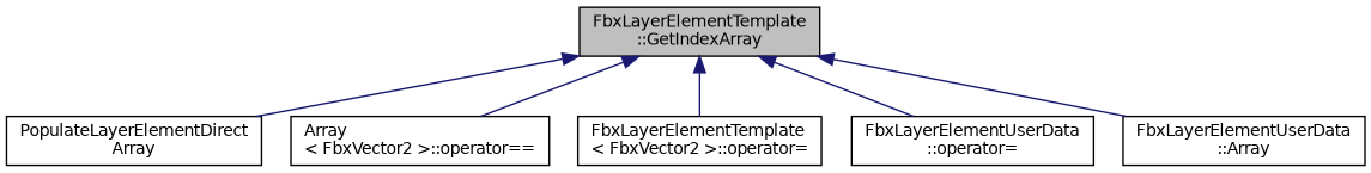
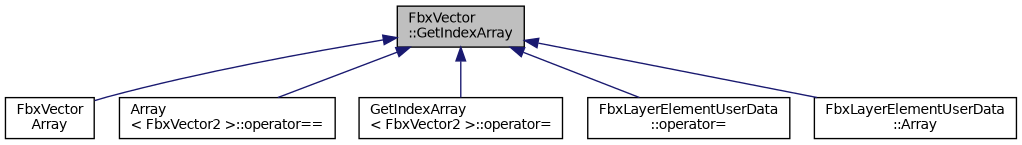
  digraph {
    rankdir=TB
    node [color=black fillcolor=white fontname=Helvetica fontsize=10 shape=record style=filled]
    edge [color=midnightblue dir=back fontname=Helvetica fontsize=10 labelfontname=Helvetica labelfontsize=10 style=solid]
-   n1 [fillcolor=grey75 fontcolor=black height=0.2 label="FbxLayerElementTemplate\l::GetIndexArray" width=0.4]
-   n2 [height=0.2 label="PopulateLayerElementDirect\lArray" width=0.4]
+   n1 [fillcolor=grey75 fontcolor=black height=0.2 label="FbxVector\l::GetIndexArray" width=0.4]
+   n2 [height=0.2 label="FbxVector\lArray" width=0.4]
    n3 [height=0.2 label="Array\l\< FbxVector2 \>::operator==" width=0.4]
-   n4 [height=0.2 label="FbxLayerElementTemplate\l\< FbxVector2 \>::operator=" width=0.4]
+   n4 [height=0.2 label="GetIndexArray\l\< FbxVector2 \>::operator=" width=0.4]
    n5 [height=0.2 label="FbxLayerElementUserData\l::operator=" width=0.4]
    n6 [height=0.2 label="FbxLayerElementUserData\l::Array" width=0.4]
    n1 -> n2
    n1 -> n3
    n1 -> n4
    n1 -> n5
    n1 -> n6
  }
